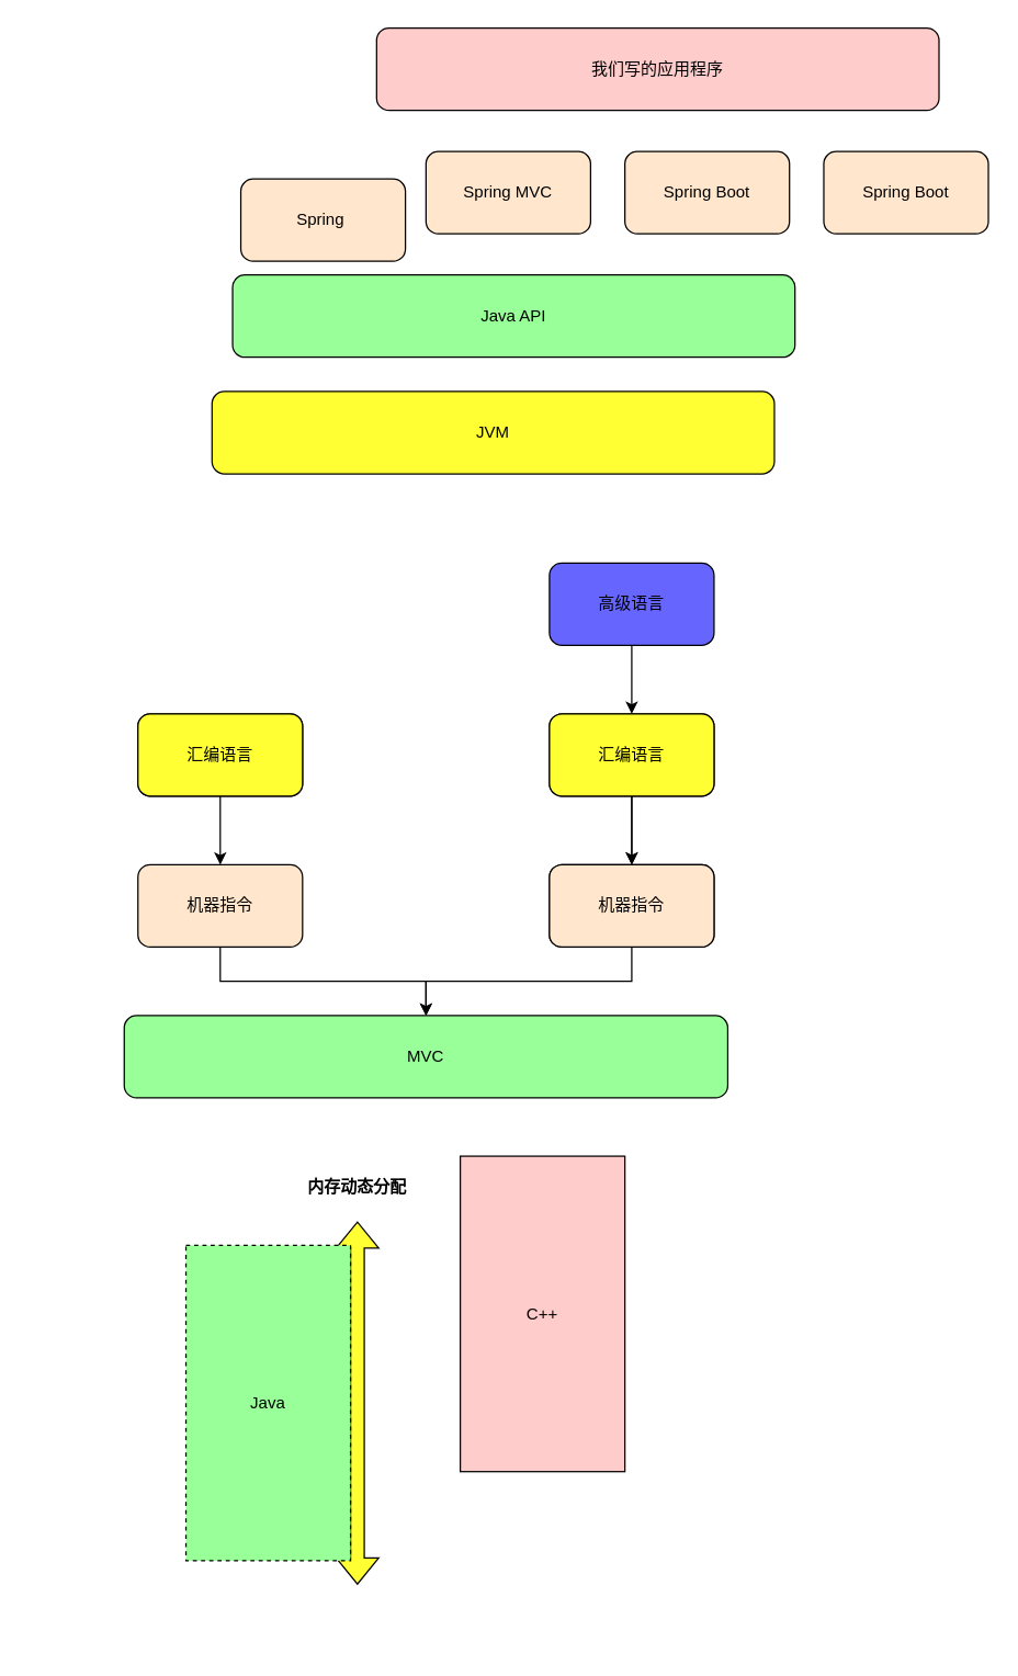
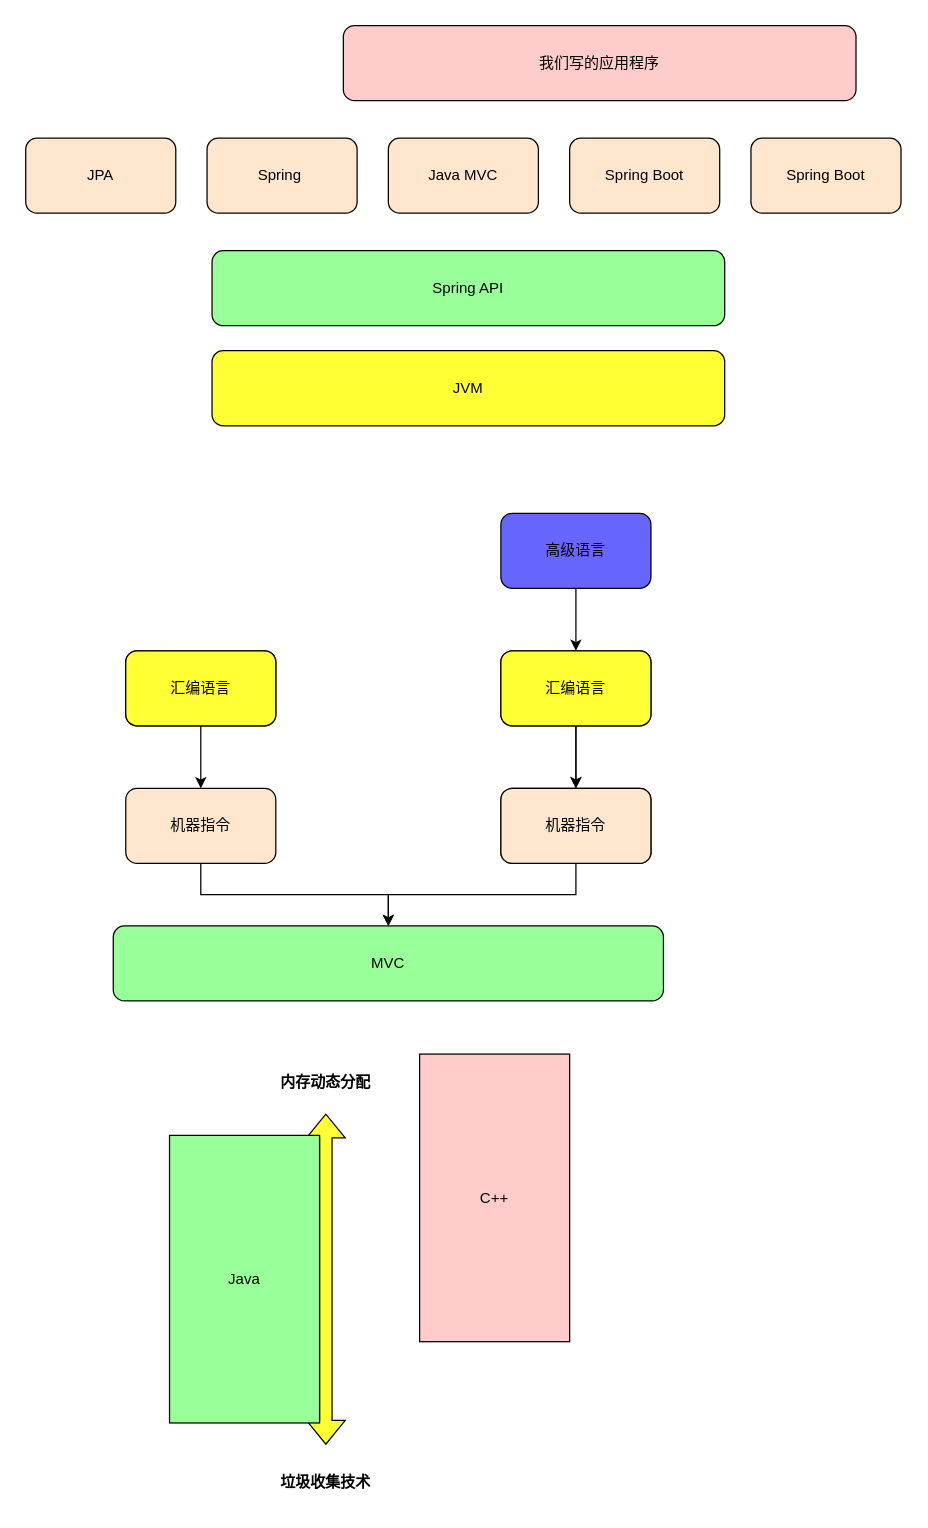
  <mxCell id="0" />
  <mxCell id="1" parent="0" />
  <mxCell id="2" value="我们写的应用程序" style="rounded=1;whiteSpace=wrap;html=1;fillColor=#FFCCCC;" vertex="1" parent="1"><mxGeometry x="274" y="20" width="410" height="60" as="geometry" /></mxCell>
- <mxCell id="3" value="Java API" style="rounded=1;whiteSpace=wrap;html=1;fillColor=#99FF99;" vertex="1" parent="1"><mxGeometry x="169" y="200" width="410" height="60" as="geometry" /></mxCell>
- <mxCell id="4" value="JVM" style="rounded=1;whiteSpace=wrap;html=1;fillColor=#FFFF33;" vertex="1" parent="1"><mxGeometry x="154" y="285" width="410" height="60" as="geometry" /></mxCell>
- <mxCell id="6" value="Spring&amp;nbsp;" style="rounded=1;whiteSpace=wrap;html=1;fillColor=#FFE6CC;" vertex="1" parent="1"><mxGeometry x="175" y="130" width="120" height="60" as="geometry" /></mxCell>
- <mxCell id="7" value="Spring MVC" style="rounded=1;whiteSpace=wrap;html=1;fillColor=#FFE6CC;" vertex="1" parent="1"><mxGeometry x="310" y="110" width="120" height="60" as="geometry" /></mxCell>
+ <mxCell id="3" value="Spring API" style="rounded=1;whiteSpace=wrap;html=1;fillColor=#99FF99;" vertex="1" parent="1"><mxGeometry x="169" y="200" width="410" height="60" as="geometry" /></mxCell>
+ <mxCell id="4" value="JVM" style="rounded=1;whiteSpace=wrap;html=1;fillColor=#FFFF33;" vertex="1" parent="1"><mxGeometry x="169" y="280" width="410" height="60" as="geometry" /></mxCell>
+ <mxCell id="5" value="JPA" style="rounded=1;whiteSpace=wrap;html=1;fillColor=#FFE6CC;" vertex="1" parent="1"><mxGeometry x="20" y="110" width="120" height="60" as="geometry" /></mxCell>
+ <mxCell id="6" value="Spring&amp;nbsp;" style="rounded=1;whiteSpace=wrap;html=1;fillColor=#FFE6CC;" vertex="1" parent="1"><mxGeometry x="165" y="110" width="120" height="60" as="geometry" /></mxCell>
+ <mxCell id="7" value="Java MVC" style="rounded=1;whiteSpace=wrap;html=1;fillColor=#FFE6CC;" vertex="1" parent="1"><mxGeometry x="310" y="110" width="120" height="60" as="geometry" /></mxCell>
  <mxCell id="8" value="Spring B&lt;span style=&quot;background-color: initial;&quot;&gt;oot&lt;/span&gt;" style="rounded=1;whiteSpace=wrap;html=1;fillColor=#FFE6CC;" vertex="1" parent="1"><mxGeometry x="455" y="110" width="120" height="60" as="geometry" /></mxCell>
  <mxCell id="9" value="Spring B&lt;span style=&quot;background-color: initial;&quot;&gt;oot&lt;/span&gt;" style="rounded=1;whiteSpace=wrap;html=1;fillColor=#FFE6CC;" vertex="1" parent="1"><mxGeometry x="600" y="110" width="120" height="60" as="geometry" /></mxCell>
  <mxCell id="10" value="" style="edgeStyle=orthogonalEdgeStyle;rounded=0;orthogonalLoop=1;jettySize=auto;html=1;" edge="1" parent="1" source="11" target="13"><mxGeometry relative="1" as="geometry" /></mxCell>
  <mxCell id="11" value="汇编语言" style="rounded=1;whiteSpace=wrap;html=1;fillColor=#FFFF33;" vertex="1" parent="1"><mxGeometry x="100" y="520" width="120" height="60" as="geometry" /></mxCell>
  <mxCell id="12" style="edgeStyle=orthogonalEdgeStyle;rounded=0;orthogonalLoop=1;jettySize=auto;html=1;entryX=0.5;entryY=0;entryDx=0;entryDy=0;" edge="1" parent="1" source="13" target="14"><mxGeometry relative="1" as="geometry" /></mxCell>
  <mxCell id="13" value="机器指令" style="rounded=1;whiteSpace=wrap;html=1;fillColor=#FFE6CC;" vertex="1" parent="1"><mxGeometry x="100" y="630" width="120" height="60" as="geometry" /></mxCell>
  <mxCell id="14" value="MVC" style="rounded=1;whiteSpace=wrap;html=1;fillColor=#99FF99;" vertex="1" parent="1"><mxGeometry x="90" y="740" width="440" height="60" as="geometry" /></mxCell>
  <mxCell id="15" value="汇编语言" style="rounded=1;whiteSpace=wrap;html=1;fillColor=#FFFF33;" vertex="1" parent="1"><mxGeometry x="100" y="520" width="120" height="60" as="geometry" /></mxCell>
  <mxCell id="16" value="" style="edgeStyle=orthogonalEdgeStyle;rounded=0;orthogonalLoop=1;jettySize=auto;html=1;" edge="1" parent="1" source="17" target="18"><mxGeometry relative="1" as="geometry" /></mxCell>
  <mxCell id="17" value="汇编语言" style="rounded=1;whiteSpace=wrap;html=1;fillColor=#FFFF33;" vertex="1" parent="1"><mxGeometry x="400" y="520" width="120" height="60" as="geometry" /></mxCell>
  <mxCell id="18" value="机器指令" style="rounded=1;whiteSpace=wrap;html=1;fillColor=#FFE6CC;" vertex="1" parent="1"><mxGeometry x="400" y="630" width="120" height="60" as="geometry" /></mxCell>
  <mxCell id="19" value="" style="edgeStyle=orthogonalEdgeStyle;rounded=0;orthogonalLoop=1;jettySize=auto;html=1;" edge="1" parent="1" source="20" target="22"><mxGeometry relative="1" as="geometry" /></mxCell>
  <mxCell id="20" value="汇编语言" style="rounded=1;whiteSpace=wrap;html=1;fillColor=#FFFF33;" vertex="1" parent="1"><mxGeometry x="400" y="520" width="120" height="60" as="geometry" /></mxCell>
  <mxCell id="21" style="edgeStyle=orthogonalEdgeStyle;rounded=0;orthogonalLoop=1;jettySize=auto;html=1;" edge="1" parent="1" source="22" target="14"><mxGeometry relative="1" as="geometry" /></mxCell>
  <mxCell id="22" value="机器指令" style="rounded=1;whiteSpace=wrap;html=1;fillColor=#FFE6CC;" vertex="1" parent="1"><mxGeometry x="400" y="630" width="120" height="60" as="geometry" /></mxCell>
  <mxCell id="23" value="" style="edgeStyle=orthogonalEdgeStyle;rounded=0;orthogonalLoop=1;jettySize=auto;html=1;" edge="1" parent="1" source="24" target="20"><mxGeometry relative="1" as="geometry" /></mxCell>
  <mxCell id="24" value="高级语言" style="rounded=1;whiteSpace=wrap;html=1;fillColor=#6666FF;" vertex="1" parent="1"><mxGeometry x="400" y="410" width="120" height="60" as="geometry" /></mxCell>
  <mxCell id="25" value="" style="shape=flexArrow;endArrow=classic;startArrow=classic;html=1;rounded=0;fillColor=#FFFF33;" edge="1" parent="1"><mxGeometry width="100" height="100" relative="1" as="geometry"><mxPoint x="260" y="890" as="sourcePoint" /><mxPoint x="260" y="1155" as="targetPoint" /></mxGeometry></mxCell>
- <mxCell id="26" value="Java" style="rounded=0;whiteSpace=wrap;html=1;fillColor=#99FF99;dashed=1;" vertex="1" parent="1"><mxGeometry x="135" y="907.5" width="120" height="230" as="geometry" /></mxCell>
+ <mxCell id="26" value="Java" style="rounded=0;whiteSpace=wrap;html=1;fillColor=#99FF99;" vertex="1" parent="1"><mxGeometry x="135" y="907.5" width="120" height="230" as="geometry" /></mxCell>
  <mxCell id="27" value="C++" style="rounded=0;whiteSpace=wrap;html=1;fillColor=#FFCCCC;" vertex="1" parent="1"><mxGeometry x="335" y="842.5" width="120" height="230" as="geometry" /></mxCell>
  <mxCell id="28" value="&lt;b&gt;内存动态分配&lt;/b&gt;" style="text;strokeColor=none;align=center;fillColor=none;html=1;verticalAlign=middle;whiteSpace=wrap;rounded=0;" vertex="1" parent="1"><mxGeometry x="210" y="850" width="100" height="30" as="geometry" /></mxCell>
+ <mxCell id="29" value="&lt;b&gt;垃圾收集技术&lt;/b&gt;" style="text;strokeColor=none;align=center;fillColor=none;html=1;verticalAlign=middle;whiteSpace=wrap;rounded=0;" vertex="1" parent="1"><mxGeometry x="210" y="1170" width="100" height="30" as="geometry" /></mxCell>
